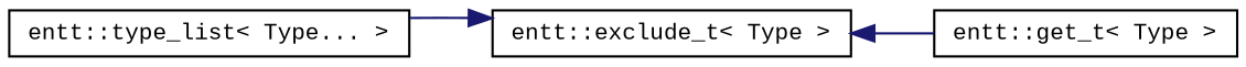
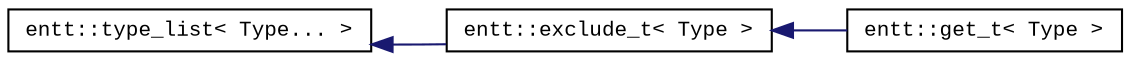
  digraph {
    fontname="Liberation Mono"
    rankdir=LR
    node [color=black fillcolor=white fontname="Liberation Mono" fontsize=10 shape=record style=filled]
    edge [color=midnightblue dir=back fontname="Liberation Mono" fontsize=10 labelfontname=Helvetica labelfontsize=10 style=solid]
    n1 [height=0.2 label="entt::type_list\< Type... \>" width=0.4]
    n2 [height=0.2 label="entt::exclude_t\< Type \>" width=0.4]
    n3 [height=0.2 label="entt::get_t\< Type \>" width=0.4]
-   n2 -> n1
+   n1 -> n2
    n2 -> n3
  }
